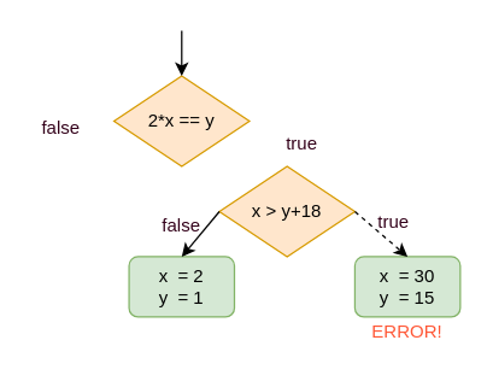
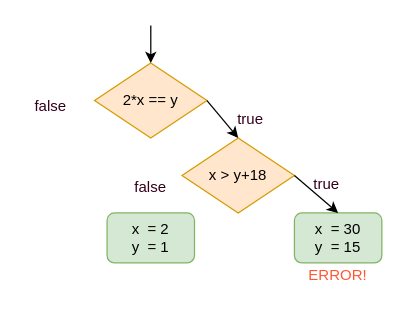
  <mxCell id="0" />
  <mxCell id="1" parent="0" />
  <mxCell id="2" value="2*x == y" style="rhombus;whiteSpace=wrap;html=1;fillColor=#ffe6cc;strokeColor=#d79b00;" vertex="1" parent="1"><mxGeometry x="75" y="50" width="90" height="60" as="geometry" /></mxCell>
  <mxCell id="3" value="&lt;div&gt;x&amp;nbsp; = 2&lt;br&gt;&lt;/div&gt;&lt;div&gt;y&amp;nbsp; = 1&lt;br&gt;&lt;/div&gt;" style="rounded=1;whiteSpace=wrap;html=1;fillColor=#d5e8d4;strokeColor=#82b366;" vertex="1" parent="1"><mxGeometry x="85" y="170" width="70" height="40" as="geometry" /></mxCell>
  <mxCell id="4" value="&lt;div&gt;x&amp;nbsp; = 30&lt;br&gt;&lt;/div&gt;&lt;div&gt;y&amp;nbsp; = 15&lt;br&gt;&lt;/div&gt;" style="rounded=1;whiteSpace=wrap;html=1;fillColor=#d5e8d4;strokeColor=#82b366;" vertex="1" parent="1"><mxGeometry x="235" y="170" width="70" height="40" as="geometry" /></mxCell>
  <mxCell id="5" value="x &amp;gt; y+18" style="rhombus;whiteSpace=wrap;html=1;fillColor=#ffe6cc;strokeColor=#d79b00;" vertex="1" parent="1"><mxGeometry x="145" y="110" width="90" height="60" as="geometry" /></mxCell>
- <mxCell id="7" value="" style="endArrow=classic;html=1;rounded=0;exitX=0;exitY=0.5;exitDx=0;exitDy=0;entryX=0.5;entryY=0;entryDx=0;entryDy=0;" edge="1" parent="1" source="5" target="3"><mxGeometry width="50" height="50" relative="1" as="geometry"><mxPoint x="165" y="310" as="sourcePoint" /><mxPoint x="215" y="260" as="targetPoint" /></mxGeometry></mxCell>
- <mxCell id="8" value="" style="endArrow=classic;html=1;rounded=0;exitX=1;exitY=0.5;exitDx=0;exitDy=0;entryX=0.5;entryY=0;entryDx=0;entryDy=0;dashed=1;" edge="1" parent="1" source="5" target="4"><mxGeometry width="50" height="50" relative="1" as="geometry"><mxPoint x="305" y="130" as="sourcePoint" /><mxPoint x="355" y="80" as="targetPoint" /></mxGeometry></mxCell>
+ <mxCell id="6" value="" style="endArrow=classic;html=1;rounded=0;exitX=1;exitY=0.5;exitDx=0;exitDy=0;entryX=0.5;entryY=0;entryDx=0;entryDy=0;" edge="1" parent="1" source="2" target="5"><mxGeometry width="50" height="50" relative="1" as="geometry"><mxPoint x="215" y="100" as="sourcePoint" /><mxPoint x="265" y="50" as="targetPoint" /></mxGeometry></mxCell>
+ <mxCell id="8" value="" style="endArrow=classic;html=1;rounded=0;exitX=1;exitY=0.5;exitDx=0;exitDy=0;entryX=0.5;entryY=0;entryDx=0;entryDy=0;" edge="1" parent="1" source="5" target="4"><mxGeometry width="50" height="50" relative="1" as="geometry"><mxPoint x="305" y="130" as="sourcePoint" /><mxPoint x="355" y="80" as="targetPoint" /></mxGeometry></mxCell>
  <mxCell id="9" value="&lt;font color=&quot;#FF5736&quot;&gt;ERROR!&lt;/font&gt;" style="text;html=1;strokeColor=none;fillColor=none;align=center;verticalAlign=middle;whiteSpace=wrap;rounded=0;" vertex="1" parent="1"><mxGeometry x="240" y="205" width="60" height="30" as="geometry" /></mxCell>
  <mxCell id="10" value="true" style="text;html=1;strokeColor=none;fillColor=none;align=center;verticalAlign=middle;whiteSpace=wrap;rounded=0;fontColor=#33001A;" vertex="1" parent="1"><mxGeometry x="241" y="137" width="40" height="20" as="geometry" /></mxCell>
  <mxCell id="11" value="false" style="text;html=1;strokeColor=none;fillColor=none;align=center;verticalAlign=middle;whiteSpace=wrap;rounded=0;fontColor=#33001A;" vertex="1" parent="1"><mxGeometry x="100" y="140" width="40" height="20" as="geometry" /></mxCell>
  <mxCell id="12" value="false" style="text;html=1;strokeColor=none;fillColor=none;align=center;verticalAlign=middle;whiteSpace=wrap;rounded=0;fontColor=#33001A;" vertex="1" parent="1"><mxGeometry x="20" y="75" width="40" height="20" as="geometry" /></mxCell>
  <mxCell id="13" value="true" style="text;html=1;strokeColor=none;fillColor=none;align=center;verticalAlign=middle;whiteSpace=wrap;rounded=0;fontColor=#33001A;" vertex="1" parent="1"><mxGeometry x="180" y="85" width="40" height="20" as="geometry" /></mxCell>
  <mxCell id="14" value="" style="endArrow=classic;html=1;rounded=0;fontColor=#33001A;entryX=0.5;entryY=0;entryDx=0;entryDy=0;" edge="1" parent="1" target="2"><mxGeometry width="50" height="50" relative="1" as="geometry"><mxPoint x="120" y="20" as="sourcePoint" /><mxPoint x="115" y="0" as="targetPoint" /></mxGeometry></mxCell>
